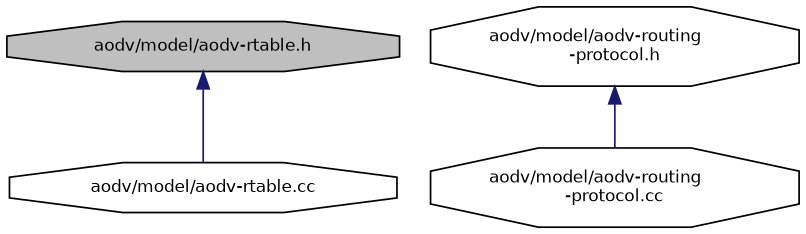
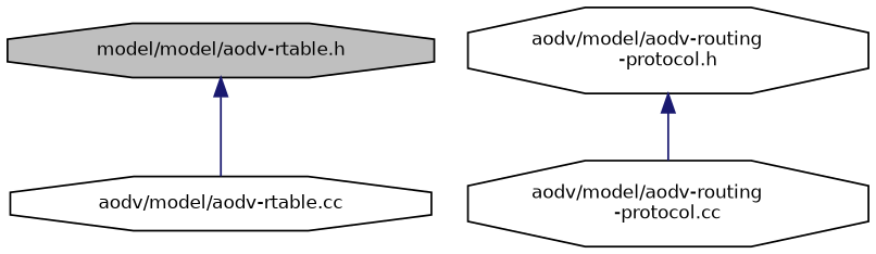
  digraph {
    node [color=black fillcolor=white fontname=Helvetica fontsize=10 shape=octagon style=filled]
    edge [color=midnightblue dir=back fontname=Helvetica fontsize=10 labelfontname=Helvetica labelfontsize=10 style=solid]
-   n1 [fillcolor=grey75 fontcolor=black height=0.2 label="aodv/model/aodv-rtable.h" width=0.4]
+   n1 [fillcolor=grey75 fontcolor=black height=0.2 label="model/model/aodv-rtable.h" width=0.4]
    n2 [height=0.2 label="aodv/model/aodv-rtable.cc" width=0.4]
    n3 [height=0.2 label="aodv/model/aodv-routing\l-protocol.h" width=0.4]
    n4 [height=0.2 label="aodv/model/aodv-routing\l-protocol.cc" width=0.4]
    n1 -> n2
    n3 -> n4
  }
